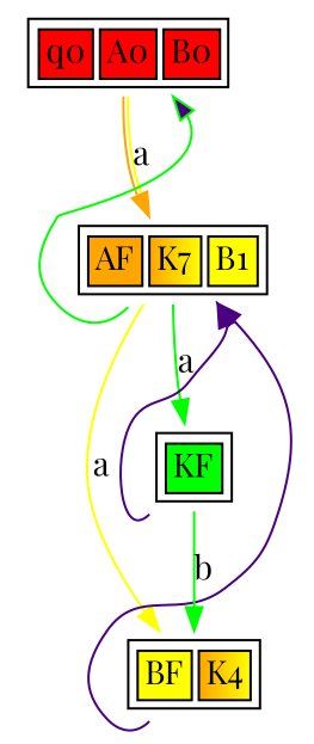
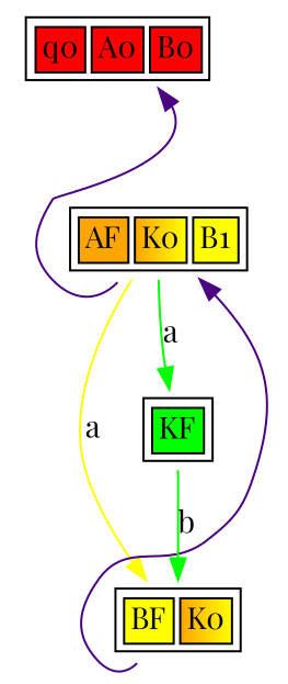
  digraph {
    fontname="Playfair Display"
    rankdir=TB
    node [fontname="Playfair Display" shape=none]
    edge [color=indigo fillcolor=indigo fontname="Playfair Display"]
    n1 [label=<         <table border="1" cellborder="1" cellspacing="3">         <tr>         <td bgcolor="red"><font color="black">q0</font></td>         <td bgcolor="red"><font color="black">A0</font></td>         <td bgcolor="red"><font color="black">B0</font></td>         </tr>         </table>>]
-   n2 [label=<          <table border="1" cellborder="1" cellspacing="3">          <tr>          <td bgcolor="orange"><font color="black">AF</font></td>          <td bgcolor="orange:yellow"><font color="black">K7</font></td>          <td bgcolor="yellow"><font color="black">B1</font></td>          </tr>          </table>>]
-   n3 [label=<        <table border="1" cellborder="1" cellspacing="3">        <tr>        <td bgcolor="yellow"><font color="black">BF</font></td>        <td bgcolor="orange:yellow"><font color="black">K4</font></td>        </tr>        </table>>]
+   n2 [label=<          <table border="1" cellborder="1" cellspacing="3">          <tr>          <td bgcolor="orange"><font color="black">AF</font></td>          <td bgcolor="orange:yellow"><font color="black">K0</font></td>          <td bgcolor="yellow"><font color="black">B1</font></td>          </tr>          </table>>]
+   n3 [label=<        <table border="1" cellborder="1" cellspacing="3">        <tr>        <td bgcolor="yellow"><font color="black">BF</font></td>        <td bgcolor="orange:yellow"><font color="black">K0</font></td>        </tr>        </table>>]
    n4 [label=<          <table border="1" cellborder="1" cellspacing="3">          <tr>          <td bgcolor="green"><font color="black">KF</font></td>          </tr>          </table>>]
-   n1 -> n2 [color="orange:yellow" fillcolor="orange:yellow" label=a]
-   n2 -> n1 [color=green headport=se tailport=sw]
+   n2 -> n1 [headport=se tailport=sw]
    n2 -> n3 [color=yellow fillcolor=yellow label=a]
    n2 -> n4 [color=green fillcolor=green label=a]
    n3 -> n2 [headport=se tailport=sw]
-   n4 -> n2 [headport=se tailport=sw]
    n4 -> n3 [color=green fillcolor=green label=b]
  }
